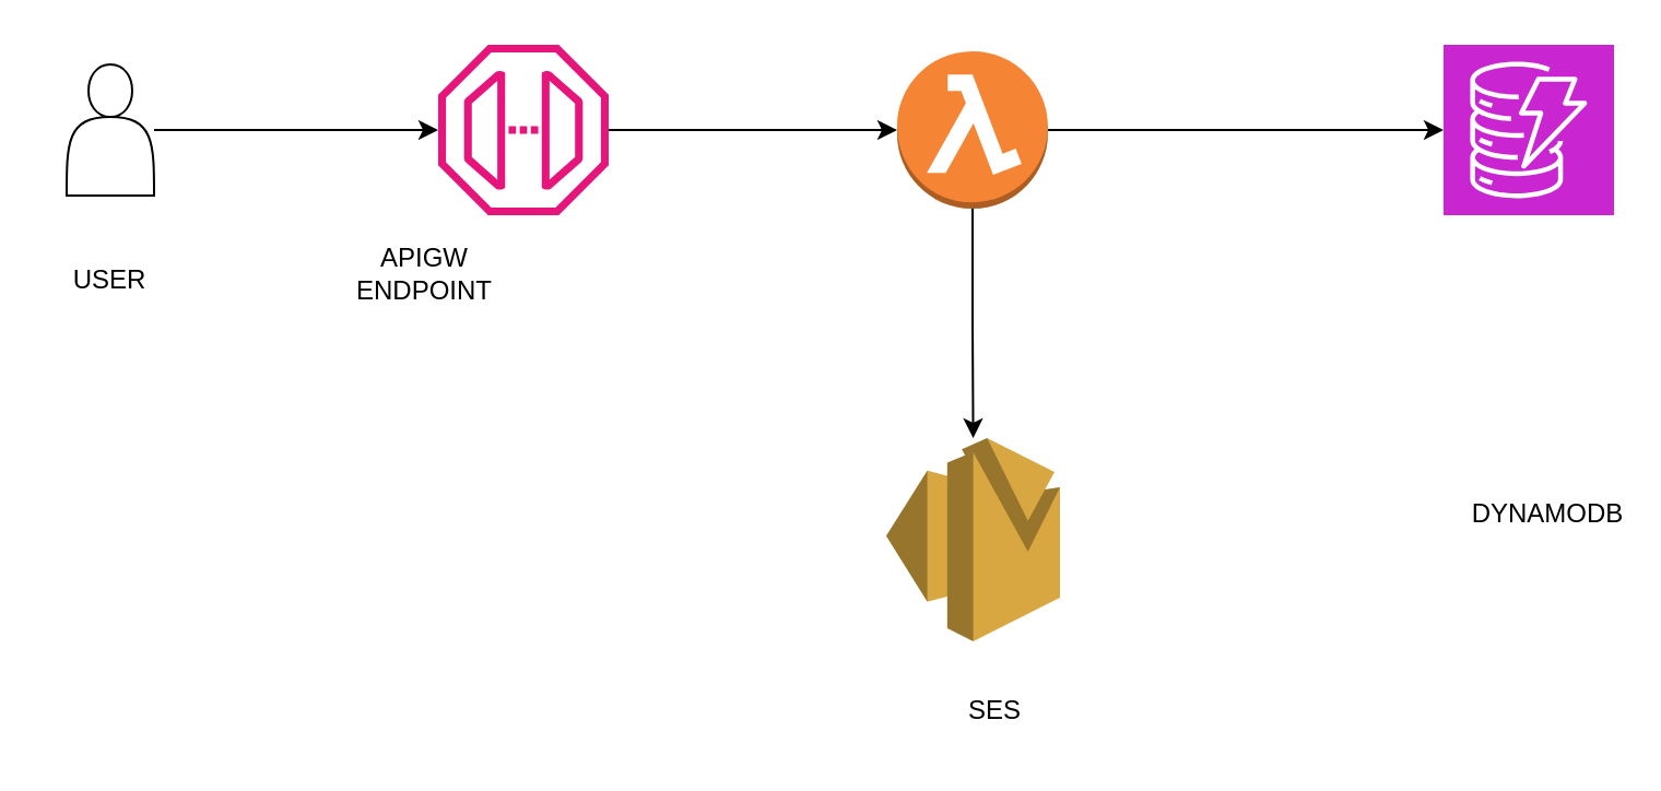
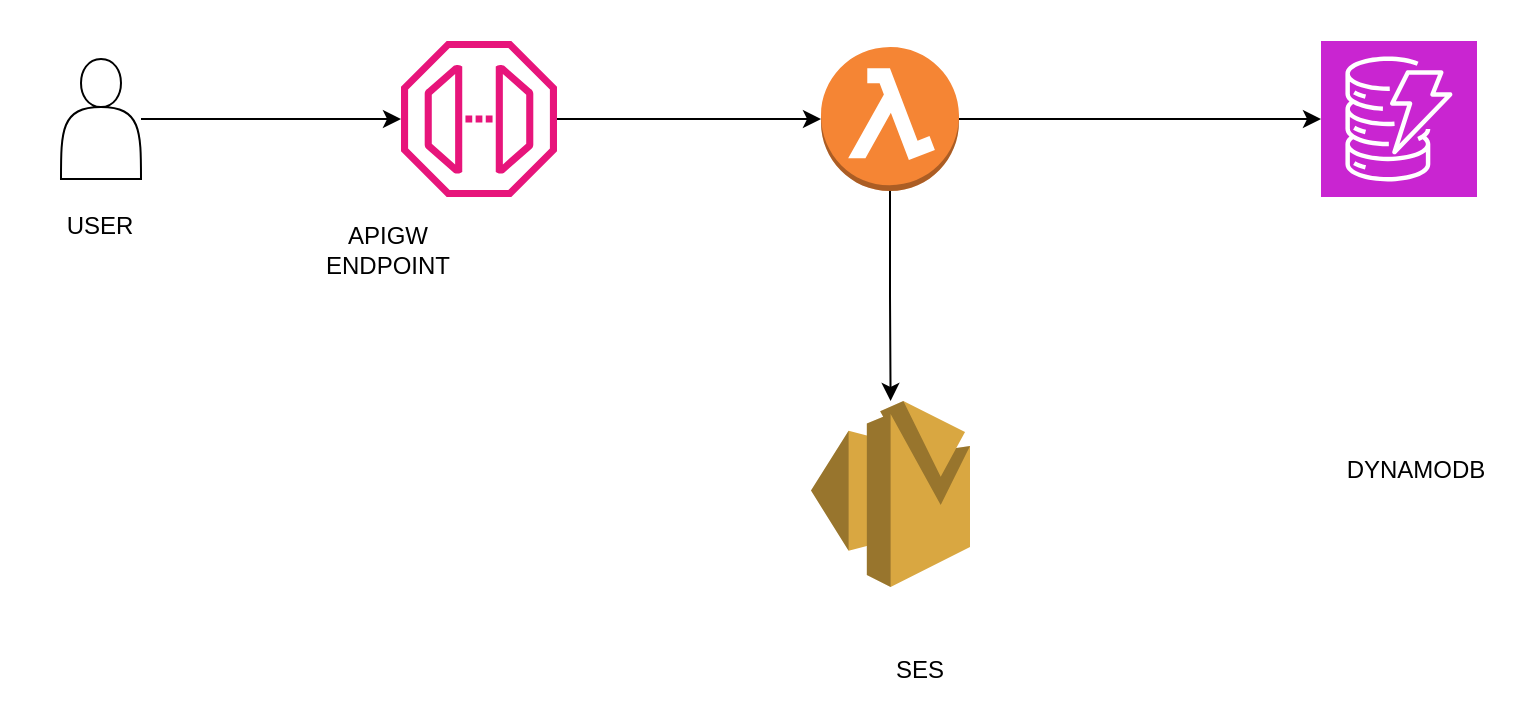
  <mxCell id="0" />
  <mxCell id="1" parent="0" />
  <mxCell id="2" value="" style="sketch=0;outlineConnect=0;fontColor=#232F3E;gradientColor=none;fillColor=#E7157B;strokeColor=none;dashed=0;verticalLabelPosition=bottom;verticalAlign=top;align=center;html=1;fontSize=12;fontStyle=0;aspect=fixed;pointerEvents=1;shape=mxgraph.aws4.endpoint;" vertex="1" parent="1"><mxGeometry x="200" y="20" width="78" height="78" as="geometry" /></mxCell>
  <mxCell id="3" style="edgeStyle=orthogonalEdgeStyle;rounded=0;orthogonalLoop=1;jettySize=auto;html=1;" edge="1" parent="1" source="5" target="6"><mxGeometry relative="1" as="geometry" /></mxCell>
  <mxCell id="4" style="edgeStyle=orthogonalEdgeStyle;rounded=0;orthogonalLoop=1;jettySize=auto;html=1;" edge="1" parent="1" source="5" target="8"><mxGeometry relative="1" as="geometry" /></mxCell>
  <mxCell id="5" value="" style="outlineConnect=0;dashed=0;verticalLabelPosition=bottom;verticalAlign=top;align=center;html=1;shape=mxgraph.aws3.lambda_function;fillColor=#F58534;gradientColor=none;" vertex="1" parent="1"><mxGeometry x="410" y="23" width="69" height="72" as="geometry" /></mxCell>
  <mxCell id="6" value="" style="sketch=0;points=[[0,0,0],[0.25,0,0],[0.5,0,0],[0.75,0,0],[1,0,0],[0,1,0],[0.25,1,0],[0.5,1,0],[0.75,1,0],[1,1,0],[0,0.25,0],[0,0.5,0],[0,0.75,0],[1,0.25,0],[1,0.5,0],[1,0.75,0]];outlineConnect=0;fontColor=#232F3E;fillColor=#C925D1;strokeColor=#ffffff;dashed=0;verticalLabelPosition=bottom;verticalAlign=top;align=center;html=1;fontSize=12;fontStyle=0;aspect=fixed;shape=mxgraph.aws4.resourceIcon;resIcon=mxgraph.aws4.dynamodb;" vertex="1" parent="1"><mxGeometry x="660" y="20" width="78" height="78" as="geometry" /></mxCell>
  <mxCell id="7" style="edgeStyle=orthogonalEdgeStyle;rounded=0;orthogonalLoop=1;jettySize=auto;html=1;entryX=0;entryY=0.5;entryDx=0;entryDy=0;entryPerimeter=0;" edge="1" parent="1" source="2" target="5"><mxGeometry relative="1" as="geometry" /></mxCell>
  <mxCell id="8" value="" style="outlineConnect=0;dashed=0;verticalLabelPosition=bottom;verticalAlign=top;align=center;html=1;shape=mxgraph.aws3.ses;fillColor=#D9A741;gradientColor=none;" vertex="1" parent="1"><mxGeometry x="405" y="200" width="79.5" height="93" as="geometry" /></mxCell>
  <mxCell id="9" style="edgeStyle=orthogonalEdgeStyle;rounded=0;orthogonalLoop=1;jettySize=auto;html=1;" edge="1" parent="1" source="10" target="2"><mxGeometry relative="1" as="geometry" /></mxCell>
  <mxCell id="10" value="" style="shape=actor;whiteSpace=wrap;html=1;" vertex="1" parent="1"><mxGeometry x="30" y="29" width="40" height="60" as="geometry" /></mxCell>
- <mxCell id="11" value="USER" style="text;html=1;align=center;verticalAlign=middle;whiteSpace=wrap;rounded=0;" vertex="1" parent="1"><mxGeometry x="20" y="113" width="60" height="30" as="geometry" /></mxCell>
+ <mxCell id="11" value="USER" style="text;html=1;align=center;verticalAlign=middle;whiteSpace=wrap;rounded=0;" vertex="1" parent="1"><mxGeometry y="98" width="60" height="30" as="geometry" x="20" /></mxCell>
  <mxCell id="12" value="APIGW ENDPOINT" style="text;html=1;align=center;verticalAlign=middle;whiteSpace=wrap;rounded=0;" vertex="1" parent="1"><mxGeometry x="164" y="110" width="60" height="30" as="geometry" /></mxCell>
- <mxCell id="13" value="SES" style="text;html=1;align=center;verticalAlign=middle;whiteSpace=wrap;rounded=0;" vertex="1" parent="1"><mxGeometry x="425" y="310" width="60" height="30" as="geometry" /></mxCell>
+ <mxCell id="13" value="SES" style="text;html=1;align=center;verticalAlign=middle;whiteSpace=wrap;rounded=0;" vertex="1" parent="1"><mxGeometry x="430" y="320" width="60" height="30" as="geometry" /></mxCell>
  <mxCell id="14" value="DYNAMODB" style="text;html=1;align=center;verticalAlign=middle;whiteSpace=wrap;rounded=0;" vertex="1" parent="1"><mxGeometry x="678" y="220" width="60" height="30" as="geometry" /></mxCell>
